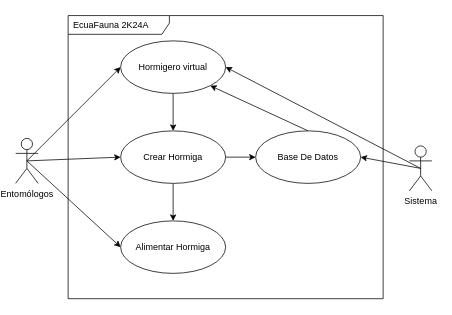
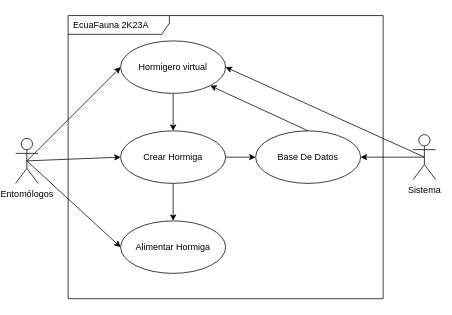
  <mxCell id="0" />
  <mxCell id="1" parent="0" />
  <mxCell id="2" style="edgeStyle=none;html=1;exitX=0.5;exitY=0.5;exitDx=0;exitDy=0;exitPerimeter=0;entryX=0;entryY=0.5;entryDx=0;entryDy=0;" parent="1" source="5" target="13" edge="1"><mxGeometry relative="1" as="geometry"><mxPoint x="60" y="74" as="targetPoint" /></mxGeometry></mxCell>
  <mxCell id="3" style="edgeStyle=none;html=1;exitX=0.5;exitY=0.5;exitDx=0;exitDy=0;exitPerimeter=0;entryX=0;entryY=0.5;entryDx=0;entryDy=0;" parent="1" source="5" target="6" edge="1"><mxGeometry relative="1" as="geometry" /></mxCell>
  <mxCell id="4" style="edgeStyle=none;html=1;exitX=0.5;exitY=0.5;exitDx=0;exitDy=0;exitPerimeter=0;entryX=0;entryY=0.5;entryDx=0;entryDy=0;" parent="1" source="5" target="9" edge="1"><mxGeometry relative="1" as="geometry" /></mxCell>
  <mxCell id="5" value="Entomólogos" style="shape=umlActor;verticalLabelPosition=bottom;verticalAlign=top;html=1;" parent="1" vertex="1"><mxGeometry x="20" y="184" width="30" height="60" as="geometry" /></mxCell>
  <mxCell id="6" value="Alimentar Hormiga" style="ellipse;whiteSpace=wrap;html=1;" parent="1" vertex="1"><mxGeometry x="160" y="294" width="140" height="70" as="geometry" /></mxCell>
  <mxCell id="7" style="edgeStyle=none;html=1;exitX=1;exitY=0.5;exitDx=0;exitDy=0;entryX=0;entryY=0.5;entryDx=0;entryDy=0;" parent="1" source="9" target="11" edge="1"><mxGeometry relative="1" as="geometry" /></mxCell>
  <mxCell id="8" style="edgeStyle=none;html=1;exitX=0.5;exitY=1;exitDx=0;exitDy=0;entryX=0.5;entryY=0;entryDx=0;entryDy=0;" parent="1" source="9" target="6" edge="1"><mxGeometry relative="1" as="geometry" /></mxCell>
  <mxCell id="9" value="Crear Hormiga" style="ellipse;whiteSpace=wrap;html=1;" parent="1" vertex="1"><mxGeometry x="160" y="174" width="140" height="70" as="geometry" /></mxCell>
  <mxCell id="10" style="edgeStyle=none;html=1;exitX=0.5;exitY=0;exitDx=0;exitDy=0;entryX=1;entryY=1;entryDx=0;entryDy=0;" edge="1" parent="1" source="11" target="13"><mxGeometry relative="1" as="geometry" /></mxCell>
  <mxCell id="11" value="Base De Datos" style="ellipse;whiteSpace=wrap;html=1;" parent="1" vertex="1"><mxGeometry x="340" y="174" width="140" height="70" as="geometry" /></mxCell>
  <mxCell id="12" style="edgeStyle=none;html=1;exitX=0.5;exitY=1;exitDx=0;exitDy=0;entryX=0.5;entryY=0;entryDx=0;entryDy=0;" parent="1" source="13" target="9" edge="1"><mxGeometry relative="1" as="geometry" /></mxCell>
  <mxCell id="13" value="Hormigero virtual" style="ellipse;whiteSpace=wrap;html=1;" parent="1" vertex="1"><mxGeometry x="160" y="54" width="140" height="70" as="geometry" /></mxCell>
  <mxCell id="14" style="edgeStyle=none;html=1;exitX=0.5;exitY=0.5;exitDx=0;exitDy=0;exitPerimeter=0;entryX=1;entryY=0.5;entryDx=0;entryDy=0;" parent="1" source="16" target="11" edge="1"><mxGeometry relative="1" as="geometry" /></mxCell>
  <mxCell id="15" style="edgeStyle=none;html=1;exitX=0.5;exitY=0.5;exitDx=0;exitDy=0;exitPerimeter=0;entryX=1;entryY=0.5;entryDx=0;entryDy=0;" edge="1" parent="1" source="16" target="13"><mxGeometry relative="1" as="geometry" /></mxCell>
- <mxCell id="16" value="Sistema" style="shape=umlActor;verticalLabelPosition=bottom;verticalAlign=top;html=1;" parent="1" vertex="1"><mxGeometry x="545" y="194" width="30" height="60" as="geometry" /></mxCell>
- <mxCell id="17" value="EcuaFauna 2K24A" style="shape=umlFrame;whiteSpace=wrap;html=1;width=135;height=25;boundedLbl=1;verticalAlign=middle;align=left;spacingLeft=5;" parent="1" vertex="1"><mxGeometry x="90" y="20.25" width="420" height="377.5" as="geometry" /></mxCell>
+ <mxCell id="16" value="Sistema" style="shape=umlActor;verticalLabelPosition=bottom;verticalAlign=top;html=1;" parent="1" vertex="1"><mxGeometry x="550" y="179" width="30" height="60" as="geometry" /></mxCell>
+ <mxCell id="17" value="EcuaFauna 2K23A" style="shape=umlFrame;whiteSpace=wrap;html=1;width=135;height=25;boundedLbl=1;verticalAlign=middle;align=left;spacingLeft=5;" parent="1" vertex="1"><mxGeometry x="90" y="20.25" width="420" height="377.5" as="geometry" /></mxCell>
